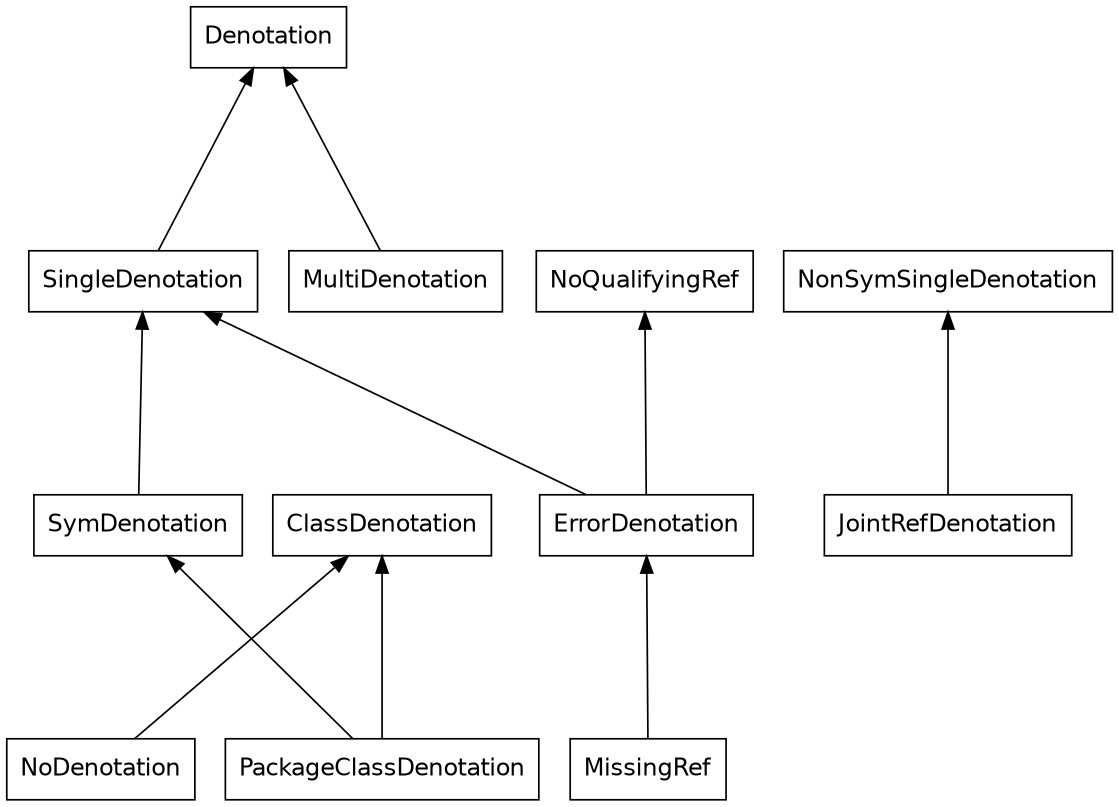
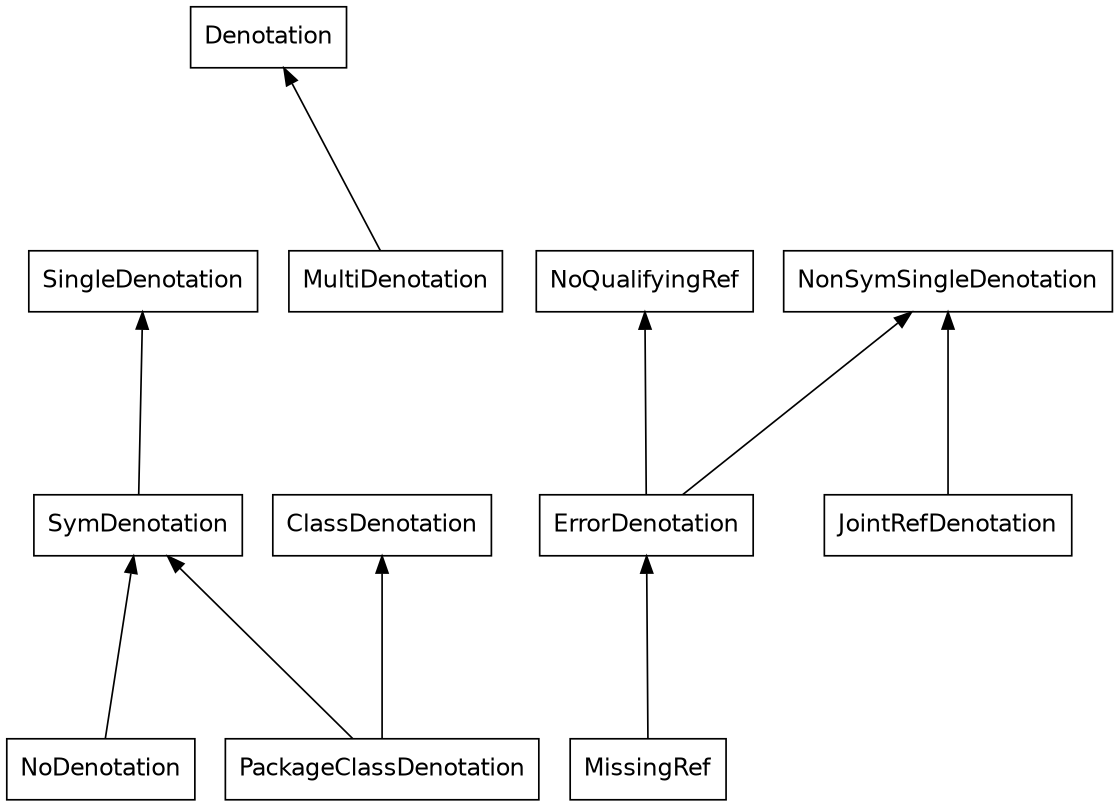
  digraph {
    rankdir=BT
    ranksep=1.5
    node [fontname=Helvetica shape=box]
    SymDenotation
    SingleDenotation
    Denotation
    MultiDenotation
    ErrorDenotation
    NonSymSingleDenotation
    NoQualifyingRef
    NoDenotation
    PackageClassDenotation
    ClassDenotation
    MissingRef
    JointRefDenotation
    SymDenotation -> SingleDenotation
-   SingleDenotation -> Denotation
    MultiDenotation -> Denotation
-   ErrorDenotation -> SingleDenotation
+   ErrorDenotation -> NonSymSingleDenotation
    ErrorDenotation -> NoQualifyingRef
-   NoDenotation -> ClassDenotation
+   NoDenotation -> SymDenotation
    PackageClassDenotation -> SymDenotation
    PackageClassDenotation -> ClassDenotation
    MissingRef -> ErrorDenotation
    JointRefDenotation -> NonSymSingleDenotation
  }
